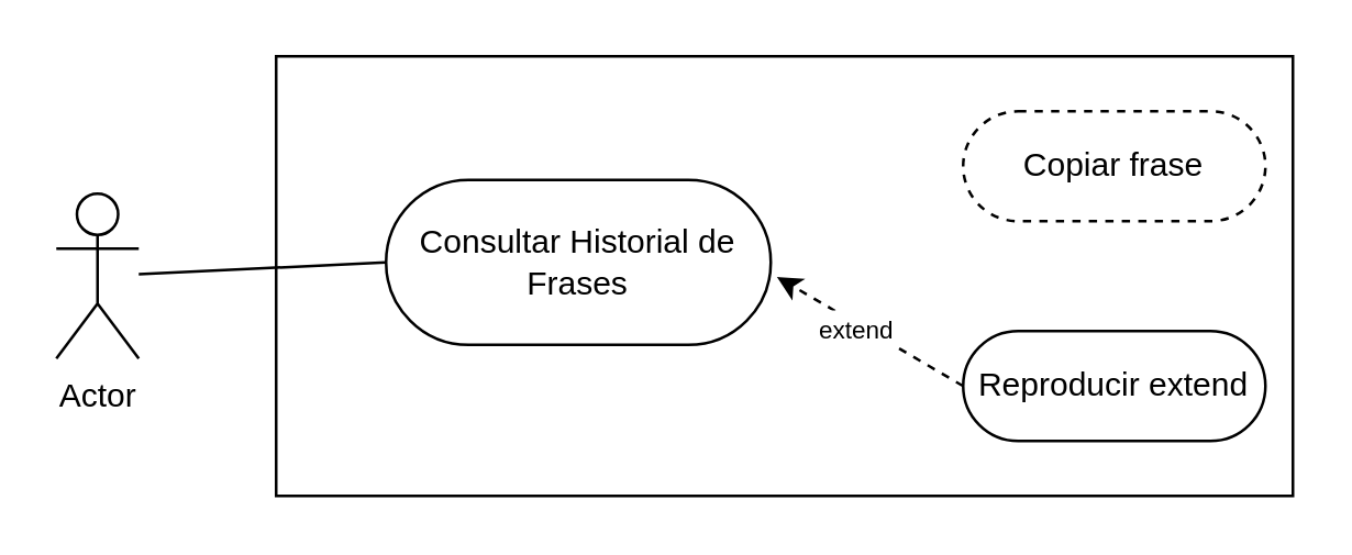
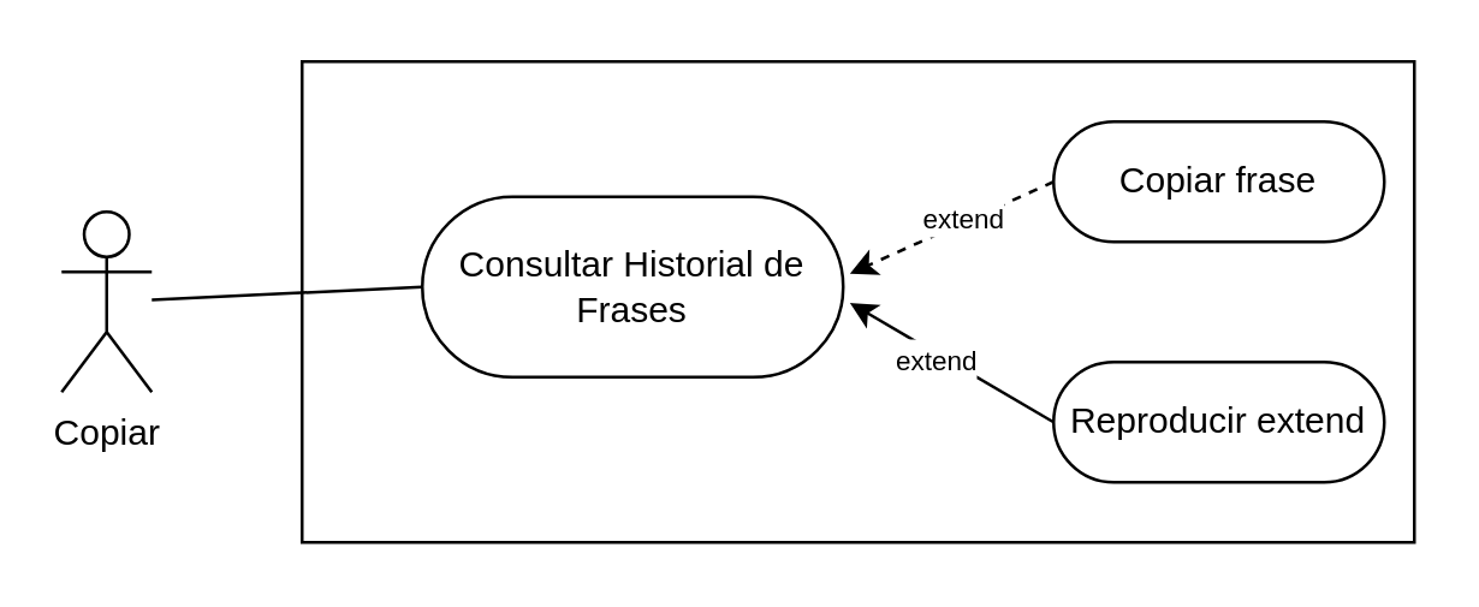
  <mxCell id="0" />
  <mxCell id="1" parent="0" />
- <mxCell id="2" value="Actor" style="shape=umlActor;verticalLabelPosition=bottom;verticalAlign=top;html=1;outlineConnect=0;" vertex="1" parent="1"><mxGeometry x="20" y="70" width="30" height="60" as="geometry" /></mxCell>
+ <mxCell id="2" value="Copiar" style="shape=umlActor;verticalLabelPosition=bottom;verticalAlign=top;html=1;outlineConnect=0;" vertex="1" parent="1"><mxGeometry x="20" y="70" width="30" height="60" as="geometry" /></mxCell>
  <mxCell id="3" value="" style="rounded=0;whiteSpace=wrap;html=1;" vertex="1" parent="1"><mxGeometry x="100" y="20" width="370" height="160" as="geometry" /></mxCell>
  <mxCell id="4" value="Consultar Historial de Frases" style="rounded=1;whiteSpace=wrap;html=1;arcSize=50;" vertex="1" parent="1"><mxGeometry x="140" y="65" width="140" height="60" as="geometry" /></mxCell>
- <mxCell id="7" value="Copiar frase" style="rounded=1;whiteSpace=wrap;html=1;arcSize=50;dashed=1;" vertex="1" parent="1"><mxGeometry x="350" y="40" width="110" height="40" as="geometry" /></mxCell>
- <mxCell id="8" style="rounded=0;orthogonalLoop=1;jettySize=auto;html=1;exitX=0;exitY=0.5;exitDx=0;exitDy=0;dashed=1;entryX=1.016;entryY=0.588;entryDx=0;entryDy=0;entryPerimeter=0;" edge="1" parent="1" source="10" target="4"><mxGeometry relative="1" as="geometry" /></mxCell>
+ <mxCell id="5" style="rounded=0;orthogonalLoop=1;jettySize=auto;html=1;exitX=0;exitY=0.5;exitDx=0;exitDy=0;dashed=1;entryX=1.016;entryY=0.426;entryDx=0;entryDy=0;entryPerimeter=0;" edge="1" parent="1" source="7" target="4"><mxGeometry relative="1" as="geometry"><mxPoint x="280" y="90" as="targetPoint" /><mxPoint x="360" y="50" as="sourcePoint" /></mxGeometry></mxCell>
+ <mxCell id="6" value="&lt;font style=&quot;font-size: 9px;&quot;&gt;extend&lt;/font&gt;" style="edgeLabel;html=1;align=center;verticalAlign=middle;resizable=0;points=[];" vertex="1" connectable="0" parent="5"><mxGeometry x="-0.119" y="-2" relative="1" as="geometry"><mxPoint as="offset" /></mxGeometry></mxCell>
+ <mxCell id="7" value="Copiar frase" style="rounded=1;whiteSpace=wrap;html=1;arcSize=50;" vertex="1" parent="1"><mxGeometry x="350" y="40" width="110" height="40" as="geometry" /></mxCell>
+ <mxCell id="8" style="rounded=0;orthogonalLoop=1;jettySize=auto;html=1;exitX=0;exitY=0.5;exitDx=0;exitDy=0;dashed=0;entryX=1.016;entryY=0.588;entryDx=0;entryDy=0;entryPerimeter=0;" edge="1" parent="1" source="10" target="4"><mxGeometry relative="1" as="geometry" /></mxCell>
  <mxCell id="9" value="&lt;font style=&quot;font-size: 9px;&quot;&gt;extend&lt;/font&gt;" style="edgeLabel;html=1;align=center;verticalAlign=middle;resizable=0;points=[];" vertex="1" connectable="0" parent="8"><mxGeometry x="0.136" y="2" relative="1" as="geometry"><mxPoint as="offset" /></mxGeometry></mxCell>
  <mxCell id="10" value="Reproducir extend" style="rounded=1;whiteSpace=wrap;html=1;arcSize=50;" vertex="1" parent="1"><mxGeometry x="350" y="120" width="110" height="40" as="geometry" /></mxCell>
  <mxCell id="11" value="" style="endArrow=none;html=1;rounded=0;entryX=0;entryY=0.5;entryDx=0;entryDy=0;" edge="1" parent="1" source="2" target="4"><mxGeometry width="50" height="50" relative="1" as="geometry"><mxPoint x="140" y="240" as="sourcePoint" /><mxPoint x="190" y="190" as="targetPoint" /></mxGeometry></mxCell>
